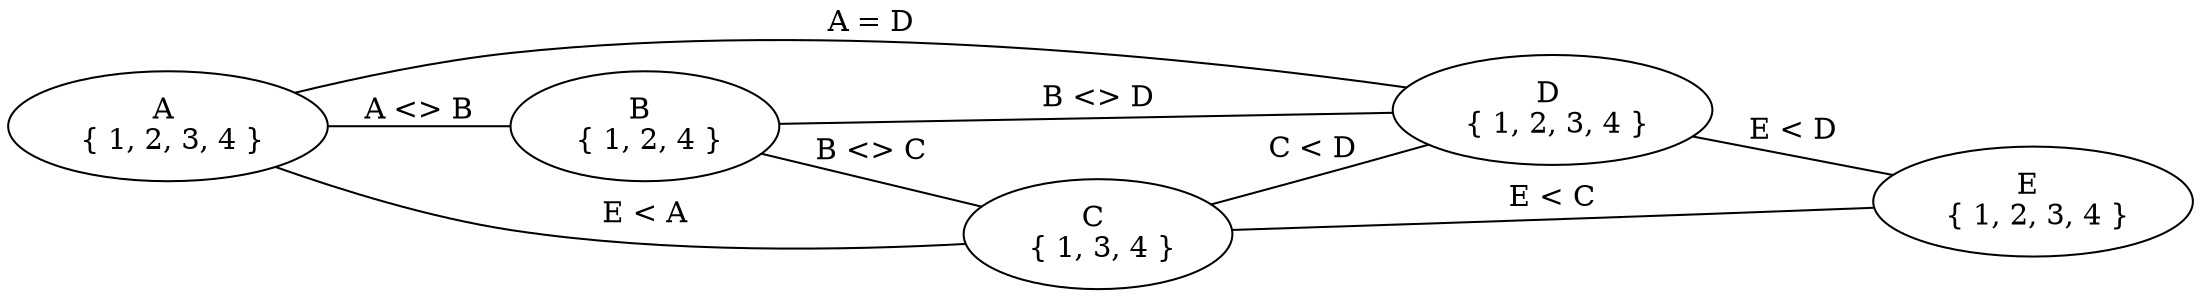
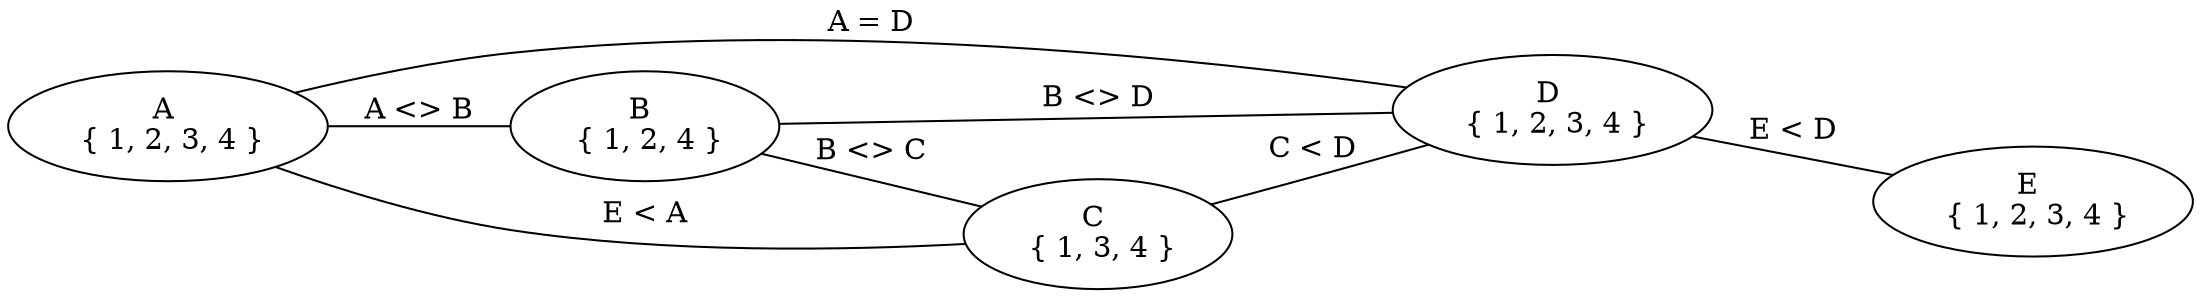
  digraph {
    rankdir=LR
    edge [dir=none]
    n1 [label="A \n { 1, 2, 3, 4 }"]
    n2 [label="B \n { 1, 2, 4 }"]
    n3 [label="D \n { 1, 2, 3, 4 }"]
    n4 [label="C \n { 1, 3, 4 }"]
    n5 [label="E \n { 1, 2, 3, 4 }"]
    n1 -> n2 [label="A <> B"]
    n1 -> n3 [label="A = D"]
    n1 -> n4 [label="E < A"]
    n2 -> n3 [label="B <> D"]
    n2 -> n4 [label="B <> C"]
    n3 -> n5 [label="E < D"]
    n4 -> n3 [label="C < D"]
-   n4 -> n5 [label="E < C"]
  }
